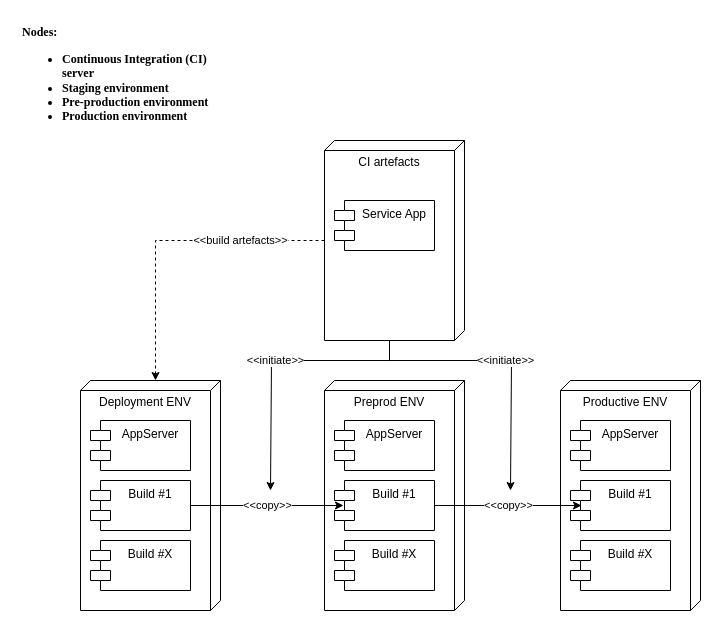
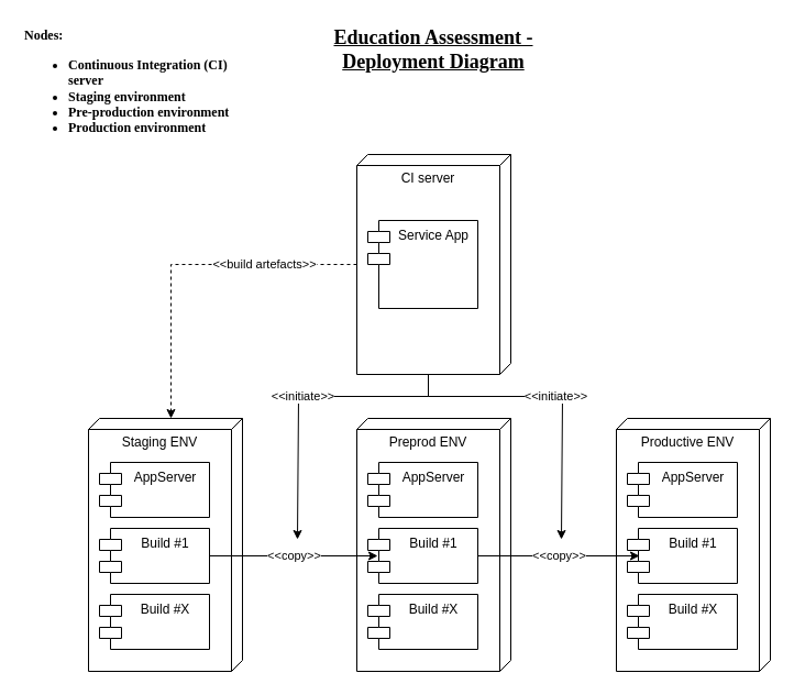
  <mxCell id="0" />
  <mxCell id="1" parent="0" />
  <mxCell id="2" value="Nodes:&lt;br&gt;&lt;ul&gt;&lt;li&gt;Continuous Integration (CI) server&lt;/li&gt;&lt;li&gt;Staging environment&lt;/li&gt;&lt;li&gt;Pre-production environment&lt;/li&gt;&lt;li&gt;Production environment&lt;/li&gt;&lt;/ul&gt;" style="text;html=1;strokeColor=none;fillColor=none;align=left;verticalAlign=middle;whiteSpace=wrap;rounded=0;fontFamily=Coming Soon;fontSource=https%3A%2F%2Ffonts.googleapis.com%2Fcss%3Ffamily%3DComing%2BSoon;fontStyle=1" vertex="1" parent="1"><mxGeometry x="20" y="20" width="200" height="120" as="geometry" /></mxCell>
+ <mxCell id="3" value="&lt;h2&gt;&lt;font data-font-src=&quot;https://fonts.googleapis.com/css?family=Coming+Soon&quot; face=&quot;Coming Soon&quot;&gt;&lt;b&gt;&lt;u&gt;Education Assessment - Deployment Diagram&lt;/u&gt;&lt;/b&gt;&lt;/font&gt;&lt;/h2&gt;" style="text;html=1;strokeColor=none;fillColor=none;align=center;verticalAlign=middle;whiteSpace=wrap;rounded=0;" vertex="1" parent="1"><mxGeometry x="254" y="30" width="280" height="30" as="geometry" /></mxCell>
  <mxCell id="4" value="&amp;lt;&amp;lt;initiate&amp;gt;&amp;gt;" style="edgeStyle=orthogonalEdgeStyle;rounded=0;orthogonalLoop=1;jettySize=auto;html=1;exitX=0;exitY=0;exitDx=200;exitDy=75;exitPerimeter=0;" edge="1" parent="1" source="7"><mxGeometry relative="1" as="geometry"><mxPoint x="270" y="490" as="targetPoint" /><Array as="points"><mxPoint x="389" y="360" /><mxPoint x="271" y="360" /></Array></mxGeometry></mxCell>
  <mxCell id="5" value="&amp;lt;&amp;lt;initiate&amp;gt;&amp;gt;" style="edgeStyle=orthogonalEdgeStyle;rounded=0;orthogonalLoop=1;jettySize=auto;html=1;exitX=0;exitY=0;exitDx=200;exitDy=75;exitPerimeter=0;" edge="1" parent="1" source="7"><mxGeometry relative="1" as="geometry"><mxPoint x="510" y="490" as="targetPoint" /><Array as="points"><mxPoint x="389" y="360" /><mxPoint x="511" y="360" /></Array></mxGeometry></mxCell>
  <mxCell id="6" value="&amp;lt;&amp;lt;build artefacts&amp;gt;&amp;gt;" style="edgeStyle=orthogonalEdgeStyle;rounded=0;orthogonalLoop=1;jettySize=auto;html=1;entryX=0;entryY=0;entryDx=0;entryDy=65;entryPerimeter=0;dashed=1;" edge="1" parent="1" source="7" target="9"><mxGeometry x="-0.456" relative="1" as="geometry"><mxPoint as="offset" /></mxGeometry></mxCell>
- <mxCell id="7" value="CI artefacts" style="verticalAlign=top;align=center;spacingTop=8;spacingLeft=2;spacingRight=12;shape=cube;size=10;direction=south;fontStyle=0;html=1;whiteSpace=wrap;" vertex="1" parent="1"><mxGeometry x="324" y="140" width="140" height="200" as="geometry" /></mxCell>
- <mxCell id="8" value="Service App" style="shape=module;align=left;spacingLeft=20;align=center;verticalAlign=top;whiteSpace=wrap;html=1;" vertex="1" parent="1"><mxGeometry x="334" y="200" width="100" height="50" as="geometry" /></mxCell>
- <mxCell id="9" value="Deployment ENV" style="verticalAlign=top;align=center;spacingTop=8;spacingLeft=2;spacingRight=12;shape=cube;size=10;direction=south;fontStyle=0;html=1;whiteSpace=wrap;" vertex="1" parent="1"><mxGeometry x="80" y="380" width="140" height="230" as="geometry" /></mxCell>
+ <mxCell id="7" value="CI server" style="verticalAlign=top;align=center;spacingTop=8;spacingLeft=2;spacingRight=12;shape=cube;size=10;direction=south;fontStyle=0;html=1;whiteSpace=wrap;" vertex="1" parent="1"><mxGeometry x="324" y="140" width="140" height="200" as="geometry" /></mxCell>
+ <mxCell id="8" value="Service App" style="shape=module;align=left;spacingLeft=20;align=center;verticalAlign=top;whiteSpace=wrap;html=1;" vertex="1" parent="1"><mxGeometry x="334" y="200" width="100" height="80" as="geometry" /></mxCell>
+ <mxCell id="9" value="Staging ENV" style="verticalAlign=top;align=center;spacingTop=8;spacingLeft=2;spacingRight=12;shape=cube;size=10;direction=south;fontStyle=0;html=1;whiteSpace=wrap;" vertex="1" parent="1"><mxGeometry x="80" y="380" width="140" height="230" as="geometry" /></mxCell>
  <mxCell id="10" value="AppServer" style="shape=module;align=left;spacingLeft=20;align=center;verticalAlign=top;whiteSpace=wrap;html=1;" vertex="1" parent="1"><mxGeometry x="90" y="420" width="100" height="50" as="geometry" /></mxCell>
  <mxCell id="11" value="Build #1" style="shape=module;align=left;spacingLeft=20;align=center;verticalAlign=top;whiteSpace=wrap;html=1;" vertex="1" parent="1"><mxGeometry x="90" y="480" width="100" height="50" as="geometry" /></mxCell>
  <mxCell id="12" value="Build #X" style="shape=module;align=left;spacingLeft=20;align=center;verticalAlign=top;whiteSpace=wrap;html=1;" vertex="1" parent="1"><mxGeometry x="90" y="540" width="100" height="50" as="geometry" /></mxCell>
  <mxCell id="13" value="Preprod ENV" style="verticalAlign=top;align=center;spacingTop=8;spacingLeft=2;spacingRight=12;shape=cube;size=10;direction=south;fontStyle=0;html=1;whiteSpace=wrap;" vertex="1" parent="1"><mxGeometry x="324" y="380" width="140" height="230" as="geometry" /></mxCell>
  <mxCell id="14" value="AppServer" style="shape=module;align=left;spacingLeft=20;align=center;verticalAlign=top;whiteSpace=wrap;html=1;" vertex="1" parent="1"><mxGeometry x="334" y="420" width="100" height="50" as="geometry" /></mxCell>
  <mxCell id="15" value="Build #1" style="shape=module;align=left;spacingLeft=20;align=center;verticalAlign=top;whiteSpace=wrap;html=1;" vertex="1" parent="1"><mxGeometry x="334" y="480" width="100" height="50" as="geometry" /></mxCell>
  <mxCell id="16" value="Build #X" style="shape=module;align=left;spacingLeft=20;align=center;verticalAlign=top;whiteSpace=wrap;html=1;" vertex="1" parent="1"><mxGeometry x="334" y="540" width="100" height="50" as="geometry" /></mxCell>
  <mxCell id="17" value="Productive ENV" style="verticalAlign=top;align=center;spacingTop=8;spacingLeft=2;spacingRight=12;shape=cube;size=10;direction=south;fontStyle=0;html=1;whiteSpace=wrap;" vertex="1" parent="1"><mxGeometry x="560" y="380" width="140" height="230" as="geometry" /></mxCell>
  <mxCell id="18" value="AppServer" style="shape=module;align=left;spacingLeft=20;align=center;verticalAlign=top;whiteSpace=wrap;html=1;" vertex="1" parent="1"><mxGeometry x="570" y="420" width="100" height="50" as="geometry" /></mxCell>
  <mxCell id="19" value="Build #1" style="shape=module;align=left;spacingLeft=20;align=center;verticalAlign=top;whiteSpace=wrap;html=1;" vertex="1" parent="1"><mxGeometry x="570" y="480" width="100" height="50" as="geometry" /></mxCell>
  <mxCell id="20" value="Build #X" style="shape=module;align=left;spacingLeft=20;align=center;verticalAlign=top;whiteSpace=wrap;html=1;" vertex="1" parent="1"><mxGeometry x="570" y="540" width="100" height="50" as="geometry" /></mxCell>
  <mxCell id="21" value="&amp;lt;&amp;lt;copy&amp;gt;&amp;gt;" style="edgeStyle=orthogonalEdgeStyle;rounded=0;orthogonalLoop=1;jettySize=auto;html=1;exitX=1;exitY=0.5;exitDx=0;exitDy=0;entryX=0.09;entryY=0.5;entryDx=0;entryDy=0;entryPerimeter=0;" edge="1" parent="1" source="11" target="15"><mxGeometry relative="1" as="geometry" /></mxCell>
  <mxCell id="22" value="&amp;lt;&amp;lt;copy&amp;gt;&amp;gt;" style="edgeStyle=orthogonalEdgeStyle;rounded=0;orthogonalLoop=1;jettySize=auto;html=1;exitX=1;exitY=0.5;exitDx=0;exitDy=0;entryX=0.11;entryY=0.5;entryDx=0;entryDy=0;entryPerimeter=0;" edge="1" parent="1" source="15" target="19"><mxGeometry relative="1" as="geometry" /></mxCell>
